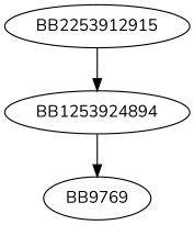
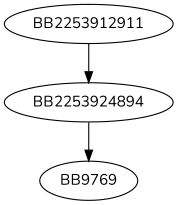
  digraph {
    fontname=Nunito
    node [fontname=Nunito]
    edge [fontname=Nunito]
-   BB2253912915
-   BB2253924894 [label=BB1253924894]
+   BB2253912915 [label=BB2253912911]
+   BB2253924894
    n3 [label=BB9769]
    BB2253912915 -> BB2253924894
    BB2253924894 -> n3
  }
